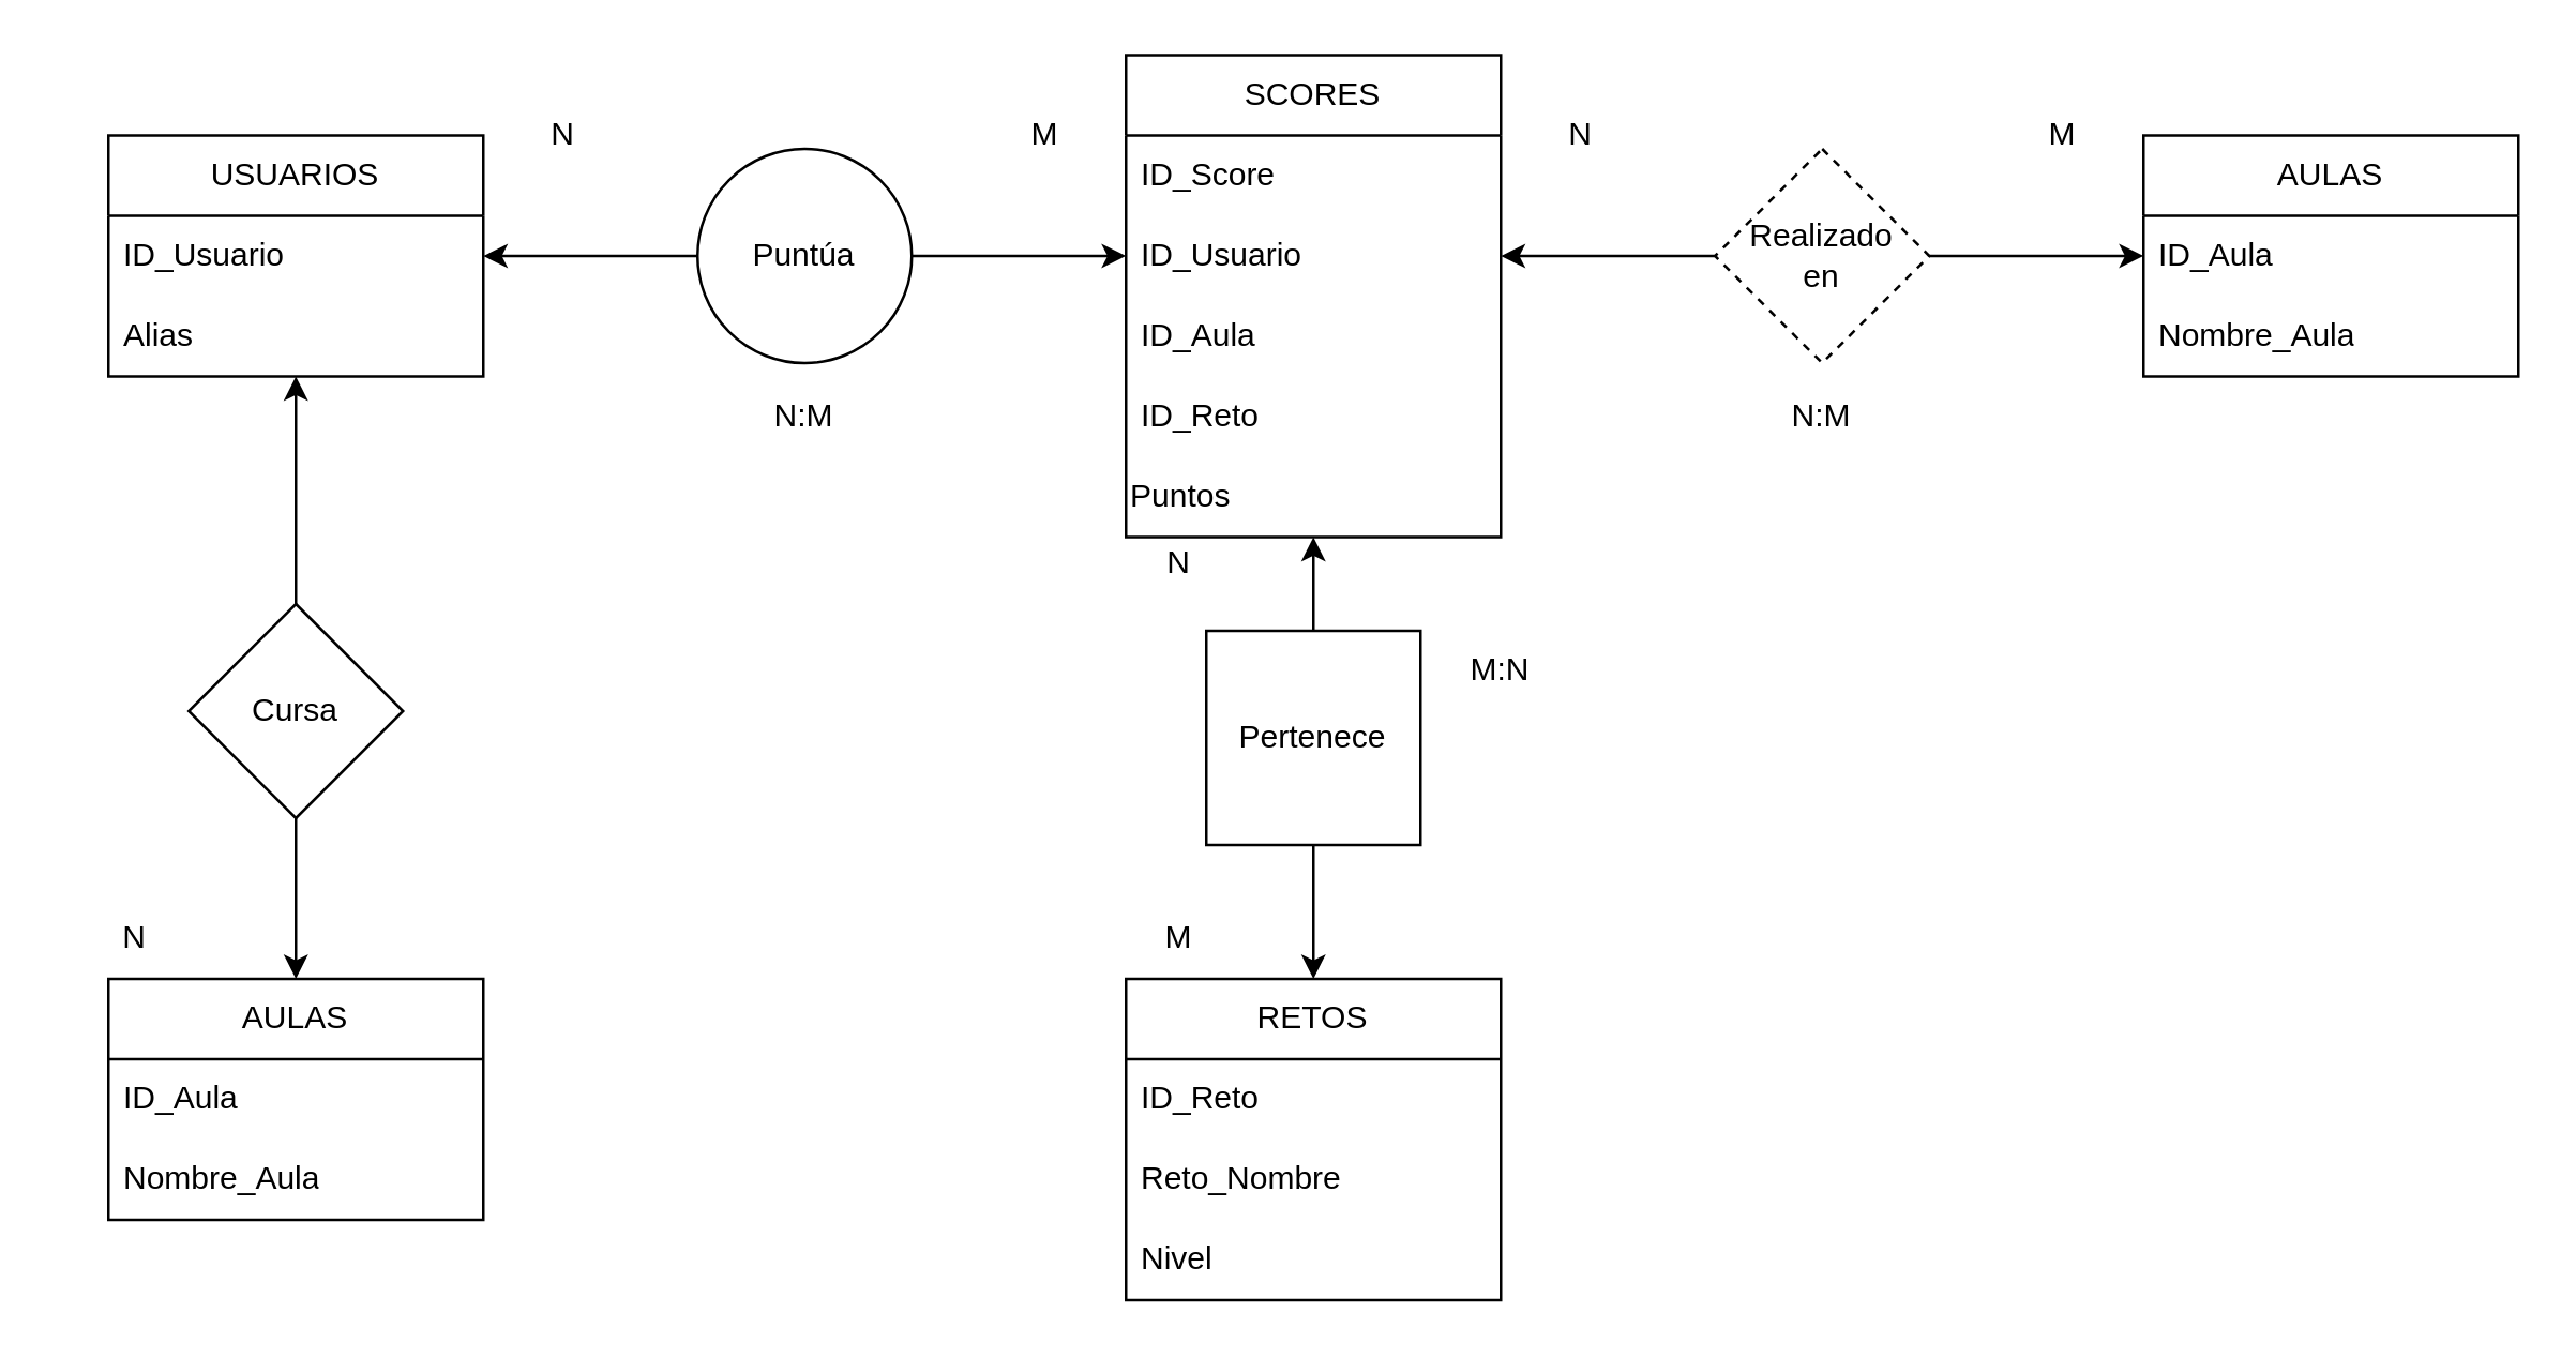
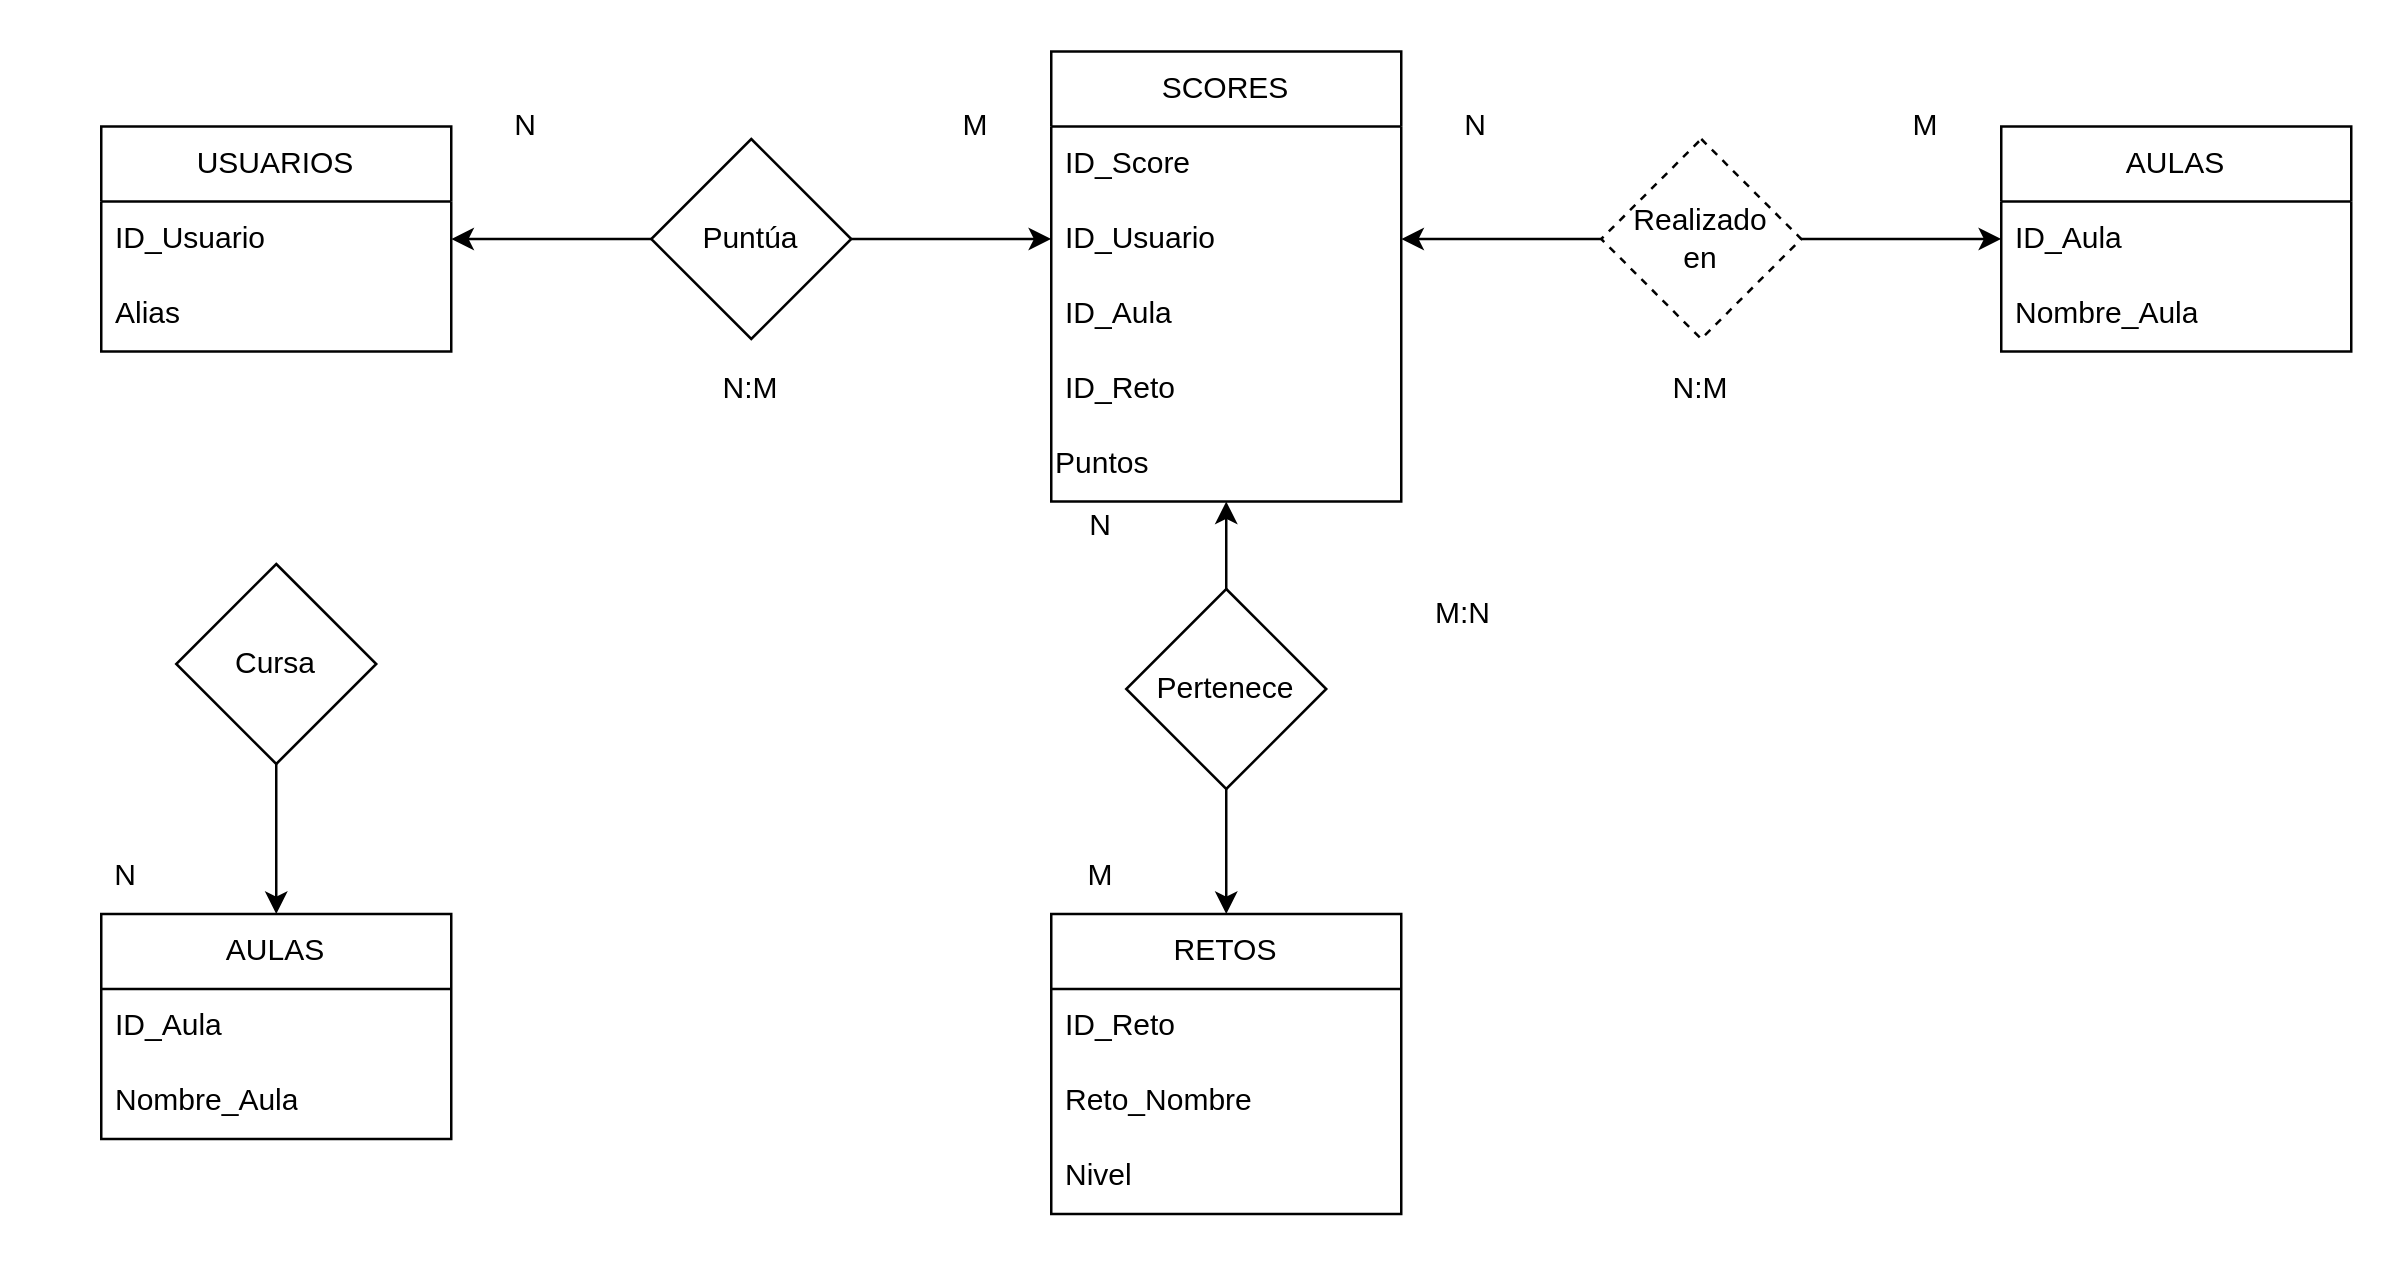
  <mxCell id="0" />
  <mxCell id="1" parent="0" />
  <mxCell id="2" value="SCORES" style="swimlane;fontStyle=0;childLayout=stackLayout;horizontal=1;startSize=30;horizontalStack=0;resizeParent=1;resizeParentMax=0;resizeLast=0;collapsible=1;marginBottom=0;whiteSpace=wrap;html=1;" parent="1" vertex="1"><mxGeometry x="420" y="20" width="140" height="180" as="geometry" /></mxCell>
  <mxCell id="3" value="ID_Score" style="text;strokeColor=none;fillColor=none;align=left;verticalAlign=middle;spacingLeft=4;spacingRight=4;overflow=hidden;points=[[0,0.5],[1,0.5]];portConstraint=eastwest;rotatable=0;whiteSpace=wrap;html=1;" parent="2" vertex="1"><mxGeometry y="30" width="140" height="30" as="geometry" /></mxCell>
  <mxCell id="4" value="ID_Usuario" style="text;strokeColor=none;fillColor=none;align=left;verticalAlign=middle;spacingLeft=4;spacingRight=4;overflow=hidden;points=[[0,0.5],[1,0.5]];portConstraint=eastwest;rotatable=0;whiteSpace=wrap;html=1;" parent="2" vertex="1"><mxGeometry y="60" width="140" height="30" as="geometry" /></mxCell>
  <mxCell id="5" value="ID_Aula" style="text;strokeColor=none;fillColor=none;align=left;verticalAlign=middle;spacingLeft=4;spacingRight=4;overflow=hidden;points=[[0,0.5],[1,0.5]];portConstraint=eastwest;rotatable=0;whiteSpace=wrap;html=1;" parent="2" vertex="1"><mxGeometry y="90" width="140" height="30" as="geometry" /></mxCell>
  <mxCell id="6" value="ID_Reto" style="text;strokeColor=none;fillColor=none;align=left;verticalAlign=middle;spacingLeft=4;spacingRight=4;overflow=hidden;points=[[0,0.5],[1,0.5]];portConstraint=eastwest;rotatable=0;whiteSpace=wrap;html=1;" parent="2" vertex="1"><mxGeometry y="120" width="140" height="30" as="geometry" /></mxCell>
  <mxCell id="7" value="Puntos" style="text;html=1;align=left;verticalAlign=middle;whiteSpace=wrap;rounded=0;" parent="2" vertex="1"><mxGeometry y="150" width="140" height="30" as="geometry" /></mxCell>
- <mxCell id="8" style="edgeStyle=orthogonalEdgeStyle;rounded=0;orthogonalLoop=1;jettySize=auto;html=1;exitX=0.5;exitY=1;exitDx=0;exitDy=0;entryX=0.5;entryY=0;entryDx=0;entryDy=0;startArrow=classic;startFill=1;endArrow=none;endFill=0;" parent="1" source="9" target="41" edge="1"><mxGeometry relative="1" as="geometry" /></mxCell>
  <mxCell id="9" value="USUARIOS" style="swimlane;fontStyle=0;childLayout=stackLayout;horizontal=1;startSize=30;horizontalStack=0;resizeParent=1;resizeParentMax=0;resizeLast=0;collapsible=1;marginBottom=0;whiteSpace=wrap;html=1;" parent="1" vertex="1"><mxGeometry x="40" y="50" width="140" height="90" as="geometry" /></mxCell>
  <mxCell id="10" value="ID_Usuario" style="text;strokeColor=none;fillColor=none;align=left;verticalAlign=middle;spacingLeft=4;spacingRight=4;overflow=hidden;points=[[0,0.5],[1,0.5]];portConstraint=eastwest;rotatable=0;whiteSpace=wrap;html=1;" parent="9" vertex="1"><mxGeometry y="30" width="140" height="30" as="geometry" /></mxCell>
  <mxCell id="11" value="Alias" style="text;strokeColor=none;fillColor=none;align=left;verticalAlign=middle;spacingLeft=4;spacingRight=4;overflow=hidden;points=[[0,0.5],[1,0.5]];portConstraint=eastwest;rotatable=0;whiteSpace=wrap;html=1;" parent="9" vertex="1"><mxGeometry y="60" width="140" height="30" as="geometry" /></mxCell>
  <mxCell id="12" style="edgeStyle=orthogonalEdgeStyle;rounded=0;orthogonalLoop=1;jettySize=auto;html=1;exitX=0;exitY=0.5;exitDx=0;exitDy=0;entryX=1;entryY=0.5;entryDx=0;entryDy=0;" parent="1" source="14" target="9" edge="1"><mxGeometry relative="1" as="geometry" /></mxCell>
  <mxCell id="13" style="edgeStyle=orthogonalEdgeStyle;rounded=0;orthogonalLoop=1;jettySize=auto;html=1;exitX=1;exitY=0.5;exitDx=0;exitDy=0;" parent="1" source="14" target="4" edge="1"><mxGeometry relative="1" as="geometry" /></mxCell>
- <mxCell id="14" value="Puntúa" style="ellipse;whiteSpace=wrap;html=1;" parent="1" vertex="1"><mxGeometry x="260" y="55" width="80" height="80" as="geometry" /></mxCell>
+ <mxCell id="14" value="Puntúa" style="rhombus;whiteSpace=wrap;html=1;" parent="1" vertex="1"><mxGeometry x="260" y="55" width="80" height="80" as="geometry" /></mxCell>
  <mxCell id="15" value="AULAS" style="swimlane;fontStyle=0;childLayout=stackLayout;horizontal=1;startSize=30;horizontalStack=0;resizeParent=1;resizeParentMax=0;resizeLast=0;collapsible=1;marginBottom=0;whiteSpace=wrap;html=1;" parent="1" vertex="1"><mxGeometry x="800" y="50" width="140" height="90" as="geometry" /></mxCell>
  <mxCell id="16" value="ID_Aula" style="text;strokeColor=none;fillColor=none;align=left;verticalAlign=middle;spacingLeft=4;spacingRight=4;overflow=hidden;points=[[0,0.5],[1,0.5]];portConstraint=eastwest;rotatable=0;whiteSpace=wrap;html=1;" parent="15" vertex="1"><mxGeometry y="30" width="140" height="30" as="geometry" /></mxCell>
  <mxCell id="17" value="Nombre_Aula" style="text;strokeColor=none;fillColor=none;align=left;verticalAlign=middle;spacingLeft=4;spacingRight=4;overflow=hidden;points=[[0,0.5],[1,0.5]];portConstraint=eastwest;rotatable=0;whiteSpace=wrap;html=1;" parent="15" vertex="1"><mxGeometry y="60" width="140" height="30" as="geometry" /></mxCell>
  <mxCell id="18" style="edgeStyle=orthogonalEdgeStyle;rounded=0;orthogonalLoop=1;jettySize=auto;html=1;entryX=1;entryY=0.5;entryDx=0;entryDy=0;" parent="1" source="20" target="4" edge="1"><mxGeometry relative="1" as="geometry" /></mxCell>
  <mxCell id="19" style="edgeStyle=orthogonalEdgeStyle;rounded=0;orthogonalLoop=1;jettySize=auto;html=1;entryX=0;entryY=0.5;entryDx=0;entryDy=0;" parent="1" source="20" target="16" edge="1"><mxGeometry relative="1" as="geometry" /></mxCell>
  <mxCell id="20" value="&lt;div&gt;Realizado&lt;/div&gt;&lt;div&gt;en&lt;br&gt;&lt;/div&gt;" style="rhombus;whiteSpace=wrap;html=1;dashed=1;" parent="1" vertex="1"><mxGeometry x="640" y="55" width="80" height="80" as="geometry" /></mxCell>
  <mxCell id="21" value="RETOS" style="swimlane;fontStyle=0;childLayout=stackLayout;horizontal=1;startSize=30;horizontalStack=0;resizeParent=1;resizeParentMax=0;resizeLast=0;collapsible=1;marginBottom=0;whiteSpace=wrap;html=1;" parent="1" vertex="1"><mxGeometry x="420" y="365" width="140" height="120" as="geometry" /></mxCell>
  <mxCell id="22" value="ID_Reto" style="text;strokeColor=none;fillColor=none;align=left;verticalAlign=middle;spacingLeft=4;spacingRight=4;overflow=hidden;points=[[0,0.5],[1,0.5]];portConstraint=eastwest;rotatable=0;whiteSpace=wrap;html=1;" parent="21" vertex="1"><mxGeometry y="30" width="140" height="30" as="geometry" /></mxCell>
  <mxCell id="23" value="Reto_Nombre" style="text;strokeColor=none;fillColor=none;align=left;verticalAlign=middle;spacingLeft=4;spacingRight=4;overflow=hidden;points=[[0,0.5],[1,0.5]];portConstraint=eastwest;rotatable=0;whiteSpace=wrap;html=1;" parent="21" vertex="1"><mxGeometry y="60" width="140" height="30" as="geometry" /></mxCell>
  <mxCell id="24" value="Nivel" style="text;strokeColor=none;fillColor=none;align=left;verticalAlign=middle;spacingLeft=4;spacingRight=4;overflow=hidden;points=[[0,0.5],[1,0.5]];portConstraint=eastwest;rotatable=0;whiteSpace=wrap;html=1;" parent="21" vertex="1"><mxGeometry y="90" width="140" height="30" as="geometry" /></mxCell>
  <mxCell id="25" style="edgeStyle=orthogonalEdgeStyle;rounded=0;orthogonalLoop=1;jettySize=auto;html=1;exitX=0.5;exitY=0;exitDx=0;exitDy=0;entryX=0.5;entryY=1;entryDx=0;entryDy=0;" parent="1" source="27" target="7" edge="1"><mxGeometry relative="1" as="geometry" /></mxCell>
  <mxCell id="26" style="edgeStyle=orthogonalEdgeStyle;rounded=0;orthogonalLoop=1;jettySize=auto;html=1;exitX=0.5;exitY=1;exitDx=0;exitDy=0;entryX=0.5;entryY=0;entryDx=0;entryDy=0;" parent="1" source="27" target="21" edge="1"><mxGeometry relative="1" as="geometry" /></mxCell>
- <mxCell id="27" value="Pertenece" style="whiteSpace=wrap;html=1;rounded=0;" parent="1" vertex="1"><mxGeometry x="450" y="235" width="80" height="80" as="geometry" /></mxCell>
+ <mxCell id="27" value="Pertenece" style="rhombus;whiteSpace=wrap;html=1;" parent="1" vertex="1"><mxGeometry x="450" y="235" width="80" height="80" as="geometry" /></mxCell>
  <mxCell id="28" value="N" style="text;html=1;align=center;verticalAlign=middle;whiteSpace=wrap;rounded=0;" parent="1" vertex="1"><mxGeometry x="560" y="35" width="60" height="30" as="geometry" /></mxCell>
  <mxCell id="29" value="N" style="text;html=1;align=center;verticalAlign=middle;whiteSpace=wrap;rounded=0;" parent="1" vertex="1"><mxGeometry x="180" y="35" width="60" height="30" as="geometry" /></mxCell>
  <mxCell id="30" value="M" style="text;html=1;align=center;verticalAlign=middle;whiteSpace=wrap;rounded=0;" parent="1" vertex="1"><mxGeometry x="360" y="35" width="60" height="30" as="geometry" /></mxCell>
  <mxCell id="31" value="N" style="text;html=1;align=center;verticalAlign=middle;whiteSpace=wrap;rounded=0;" parent="1" vertex="1"><mxGeometry x="410" y="195" width="60" height="30" as="geometry" /></mxCell>
  <mxCell id="32" value="M" style="text;html=1;align=center;verticalAlign=middle;whiteSpace=wrap;rounded=0;" parent="1" vertex="1"><mxGeometry x="410" y="335" width="60" height="30" as="geometry" /></mxCell>
  <mxCell id="33" value="N:M" style="text;html=1;align=center;verticalAlign=middle;whiteSpace=wrap;rounded=0;" parent="1" vertex="1"><mxGeometry x="650" y="140" width="60" height="30" as="geometry" /></mxCell>
  <mxCell id="34" value="N:M" style="text;html=1;align=center;verticalAlign=middle;whiteSpace=wrap;rounded=0;" parent="1" vertex="1"><mxGeometry x="270" y="140" width="60" height="30" as="geometry" /></mxCell>
- <mxCell id="35" value="M:N" style="text;html=1;align=center;verticalAlign=middle;whiteSpace=wrap;rounded=0;" parent="1" vertex="1"><mxGeometry x="530" y="235" width="60" height="30" as="geometry" /></mxCell>
+ <mxCell id="35" value="M:N" style="text;html=1;align=center;verticalAlign=middle;whiteSpace=wrap;rounded=0;" parent="1" vertex="1"><mxGeometry x="555" y="230" width="60" height="30" as="geometry" /></mxCell>
  <mxCell id="36" value="M" style="text;html=1;align=center;verticalAlign=middle;whiteSpace=wrap;rounded=0;" parent="1" vertex="1"><mxGeometry x="740" y="35" width="60" height="30" as="geometry" /></mxCell>
  <mxCell id="37" value="AULAS" style="swimlane;fontStyle=0;childLayout=stackLayout;horizontal=1;startSize=30;horizontalStack=0;resizeParent=1;resizeParentMax=0;resizeLast=0;collapsible=1;marginBottom=0;whiteSpace=wrap;html=1;" parent="1" vertex="1"><mxGeometry x="40" y="365" width="140" height="90" as="geometry" /></mxCell>
  <mxCell id="38" value="ID_Aula" style="text;strokeColor=none;fillColor=none;align=left;verticalAlign=middle;spacingLeft=4;spacingRight=4;overflow=hidden;points=[[0,0.5],[1,0.5]];portConstraint=eastwest;rotatable=0;whiteSpace=wrap;html=1;" parent="37" vertex="1"><mxGeometry y="30" width="140" height="30" as="geometry" /></mxCell>
  <mxCell id="39" value="Nombre_Aula" style="text;strokeColor=none;fillColor=none;align=left;verticalAlign=middle;spacingLeft=4;spacingRight=4;overflow=hidden;points=[[0,0.5],[1,0.5]];portConstraint=eastwest;rotatable=0;whiteSpace=wrap;html=1;" parent="37" vertex="1"><mxGeometry y="60" width="140" height="30" as="geometry" /></mxCell>
  <mxCell id="40" style="edgeStyle=orthogonalEdgeStyle;rounded=0;orthogonalLoop=1;jettySize=auto;html=1;" parent="1" source="41" target="37" edge="1"><mxGeometry relative="1" as="geometry" /></mxCell>
  <mxCell id="41" value="Cursa" style="rhombus;whiteSpace=wrap;html=1;" parent="1" vertex="1"><mxGeometry x="70" y="225" width="80" height="80" as="geometry" /></mxCell>
  <mxCell id="42" value="N" style="text;html=1;align=center;verticalAlign=middle;whiteSpace=wrap;rounded=0;" parent="1" vertex="1"><mxGeometry x="20" y="335" width="60" height="30" as="geometry" /></mxCell>
